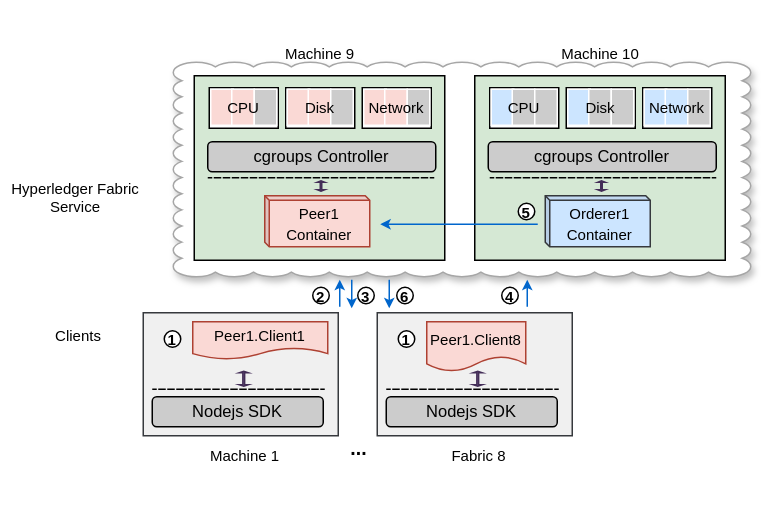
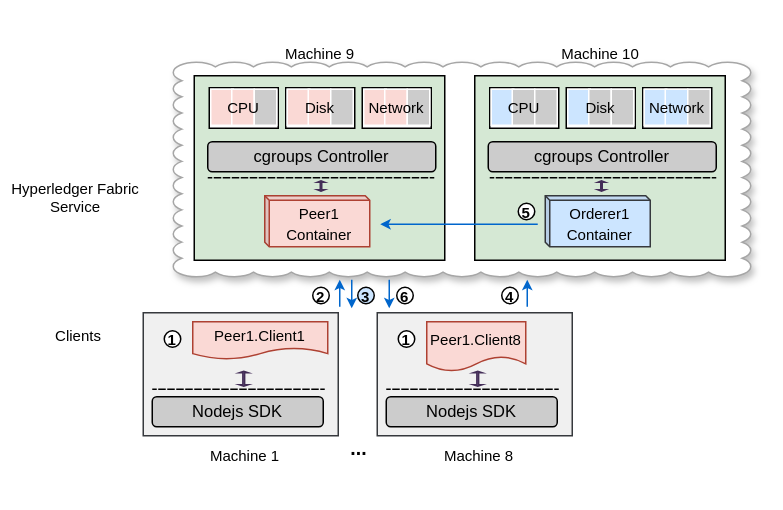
  <mxCell id="0" />
  <mxCell id="1" parent="0" />
  <mxCell id="2" value="" style="whiteSpace=wrap;html=1;shape=mxgraph.basic.cloud_rect;gradientColor=none;strokeColor=#A6A6A6;shadow=1;strokeWidth=1;perimeterSpacing=0;sketch=0;" parent="1" vertex="1"><mxGeometry x="115" y="41" width="385" height="143" as="geometry" /></mxCell>
  <mxCell id="3" value="" style="rounded=0;whiteSpace=wrap;html=1;fillColor=#D5E8D4;" parent="1" vertex="1"><mxGeometry x="316" y="50" width="167" height="123" as="geometry" /></mxCell>
  <mxCell id="4" value="cgroups Controller" style="rounded=1;whiteSpace=wrap;html=1;fillColor=#CCCCCC;strokeColor=#000000;fontSize=11;" parent="1" vertex="1"><mxGeometry x="325" y="94" width="152" height="20" as="geometry" /></mxCell>
  <mxCell id="5" value="" style="html=1;shadow=0;dashed=0;align=center;verticalAlign=middle;shape=mxgraph.arrows2.twoWayArrow;dy=0.8;dx=1.0;fontColor=#ffffff;strokeColor=#432D57;fillColor=#76608a;direction=south;" parent="1" vertex="1"><mxGeometry x="398" y="120" width="5" height="7" as="geometry" /></mxCell>
  <mxCell id="6" value="" style="rounded=0;whiteSpace=wrap;html=1;shadow=0;labelBackgroundColor=none;fontSize=10;fontColor=#000000;strokeColor=#000000;fillColor=#FFFFFF;" parent="1" vertex="1"><mxGeometry x="326" y="58" width="46" height="27" as="geometry" /></mxCell>
  <mxCell id="7" value="" style="rounded=0;whiteSpace=wrap;html=1;shadow=0;fontSize=10;strokeColor=#FFFFFF;fillColor=#cce5ff;imageWidth=21;imageHeight=21;absoluteArcSize=1;" parent="1" vertex="1"><mxGeometry x="327" y="59" width="15" height="24" as="geometry" /></mxCell>
  <mxCell id="8" value="" style="rounded=0;whiteSpace=wrap;html=1;shadow=0;fontSize=10;strokeColor=#FFFFFF;fillColor=#CCCCCC;imageWidth=21;imageHeight=21;absoluteArcSize=1;" parent="1" vertex="1"><mxGeometry x="341" y="59" width="15" height="24" as="geometry" /></mxCell>
  <mxCell id="9" value="" style="rounded=0;whiteSpace=wrap;html=1;shadow=0;fontSize=10;fontColor=#000000;strokeColor=#FFFFFF;fillColor=#CCCCCC;imageWidth=21;imageHeight=21;absoluteArcSize=1;" parent="1" vertex="1"><mxGeometry x="356" y="59" width="15" height="24" as="geometry" /></mxCell>
  <mxCell id="10" value="CPU" style="text;html=1;strokeColor=none;fillColor=none;align=center;verticalAlign=middle;whiteSpace=wrap;rounded=0;fontSize=10;" parent="1" vertex="1"><mxGeometry x="322" y="59" width="54" height="24" as="geometry" /></mxCell>
  <mxCell id="11" value="" style="rounded=0;whiteSpace=wrap;html=1;shadow=0;labelBackgroundColor=none;fontSize=10;fontColor=#000000;strokeColor=#000000;fillColor=#FFFFFF;" parent="1" vertex="1"><mxGeometry x="377" y="58" width="46" height="27" as="geometry" /></mxCell>
  <mxCell id="12" value="" style="rounded=0;whiteSpace=wrap;html=1;shadow=0;fontSize=10;strokeColor=#FFFFFF;fillColor=#cce5ff;imageWidth=21;imageHeight=21;absoluteArcSize=1;" parent="1" vertex="1"><mxGeometry x="378" y="59" width="15" height="24" as="geometry" /></mxCell>
  <mxCell id="13" value="" style="rounded=0;whiteSpace=wrap;html=1;shadow=0;fontSize=10;strokeColor=#FFFFFF;fillColor=#CCCCCC;imageWidth=21;imageHeight=21;absoluteArcSize=1;" parent="1" vertex="1"><mxGeometry x="392" y="59" width="15" height="24" as="geometry" /></mxCell>
  <mxCell id="14" value="" style="rounded=0;whiteSpace=wrap;html=1;shadow=0;fontSize=10;fontColor=#000000;strokeColor=#FFFFFF;fillColor=#CCCCCC;imageWidth=21;imageHeight=21;absoluteArcSize=1;" parent="1" vertex="1"><mxGeometry x="407" y="59" width="15" height="24" as="geometry" /></mxCell>
  <mxCell id="15" value="Disk" style="text;html=1;strokeColor=none;fillColor=none;align=center;verticalAlign=middle;whiteSpace=wrap;rounded=0;fontSize=10;" parent="1" vertex="1"><mxGeometry x="373" y="59" width="54" height="24" as="geometry" /></mxCell>
  <mxCell id="16" value="" style="rounded=0;whiteSpace=wrap;html=1;shadow=0;labelBackgroundColor=none;fontSize=10;fontColor=#000000;strokeColor=#000000;fillColor=#FFFFFF;" parent="1" vertex="1"><mxGeometry x="428" y="58" width="46" height="27" as="geometry" /></mxCell>
  <mxCell id="17" value="" style="rounded=0;whiteSpace=wrap;html=1;shadow=0;fontSize=10;strokeColor=#FFFFFF;fillColor=#cce5ff;imageWidth=21;imageHeight=21;absoluteArcSize=1;" parent="1" vertex="1"><mxGeometry x="429" y="59" width="15" height="24" as="geometry" /></mxCell>
  <mxCell id="18" value="" style="rounded=0;whiteSpace=wrap;html=1;shadow=0;fontSize=10;strokeColor=#FFFFFF;fillColor=#cce5ff;imageWidth=21;imageHeight=21;absoluteArcSize=1;" parent="1" vertex="1"><mxGeometry x="443" y="59" width="15" height="24" as="geometry" /></mxCell>
  <mxCell id="19" value="" style="rounded=0;whiteSpace=wrap;html=1;shadow=0;fontSize=10;fontColor=#000000;strokeColor=#FFFFFF;fillColor=#CCCCCC;imageWidth=21;imageHeight=21;absoluteArcSize=1;" parent="1" vertex="1"><mxGeometry x="458" y="59" width="15" height="24" as="geometry" /></mxCell>
  <mxCell id="20" value="Network" style="text;html=1;strokeColor=none;fillColor=none;align=center;verticalAlign=middle;whiteSpace=wrap;rounded=0;fontSize=10;" parent="1" vertex="1"><mxGeometry x="424" y="59" width="54" height="24" as="geometry" /></mxCell>
  <mxCell id="21" value="&lt;font style=&quot;font-size: 10px;&quot;&gt;Orderer1&lt;br style=&quot;&quot;&gt;Container&lt;/font&gt;" style="shape=cube;whiteSpace=wrap;html=1;boundedLbl=1;backgroundOutline=1;darkOpacity=0.05;darkOpacity2=0.1;shadow=0;strokeColor=#36393d;fillColor=#cce5ff;size=3;fontSize=11;" parent="1" vertex="1"><mxGeometry x="363" y="130" width="70" height="34" as="geometry" /></mxCell>
  <mxCell id="22" value="&lt;font style=&quot;font-size: 10px;&quot;&gt;Machine 10&lt;/font&gt;" style="text;html=1;strokeColor=none;fillColor=none;align=center;verticalAlign=middle;whiteSpace=wrap;rounded=0;fontSize=10;" parent="1" vertex="1"><mxGeometry x="370" y="20" width="60" height="30" as="geometry" /></mxCell>
  <mxCell id="23" value="" style="rounded=0;whiteSpace=wrap;html=1;fillColor=#D5E8D4;" parent="1" vertex="1"><mxGeometry x="129" y="50" width="167" height="123" as="geometry" /></mxCell>
  <mxCell id="24" value="cgroups Controller" style="rounded=1;whiteSpace=wrap;html=1;fillColor=#CCCCCC;strokeColor=#000000;fontSize=11;" parent="1" vertex="1"><mxGeometry x="138" y="94" width="152" height="20" as="geometry" /></mxCell>
  <mxCell id="25" value="" style="endArrow=none;dashed=1;html=1;rounded=0;fontColor=#000000;shape=link;sketch=0;width=0;" parent="1" edge="1"><mxGeometry width="50" height="50" relative="1" as="geometry"><mxPoint x="289" y="118" as="sourcePoint" /><mxPoint x="138" y="118" as="targetPoint" /></mxGeometry></mxCell>
  <mxCell id="26" value="" style="html=1;shadow=0;dashed=0;align=center;verticalAlign=middle;shape=mxgraph.arrows2.twoWayArrow;dy=0.8;dx=1.0;fontColor=#ffffff;strokeColor=#432D57;fillColor=#76608a;direction=south;" parent="1" vertex="1"><mxGeometry x="211" y="120" width="5" height="7" as="geometry" /></mxCell>
  <mxCell id="27" value="" style="rounded=0;whiteSpace=wrap;html=1;shadow=0;labelBackgroundColor=none;fontSize=10;fontColor=#000000;strokeColor=#000000;fillColor=#FFFFFF;" parent="1" vertex="1"><mxGeometry x="139" y="58" width="46" height="27" as="geometry" /></mxCell>
  <mxCell id="28" value="" style="rounded=0;whiteSpace=wrap;html=1;shadow=0;fontSize=10;strokeColor=#FFFFFF;fillColor=#fad9d5;imageWidth=21;imageHeight=21;absoluteArcSize=1;" parent="1" vertex="1"><mxGeometry x="140" y="59" width="15" height="24" as="geometry" /></mxCell>
  <mxCell id="29" value="" style="rounded=0;whiteSpace=wrap;html=1;shadow=0;fontSize=10;strokeColor=#FFFFFF;fillColor=#fad9d5;imageWidth=21;imageHeight=21;absoluteArcSize=1;" parent="1" vertex="1"><mxGeometry x="154" y="59" width="15" height="24" as="geometry" /></mxCell>
  <mxCell id="30" value="" style="rounded=0;whiteSpace=wrap;html=1;shadow=0;fontSize=10;fontColor=#000000;strokeColor=#FFFFFF;fillColor=#CCCCCC;imageWidth=21;imageHeight=21;absoluteArcSize=1;" parent="1" vertex="1"><mxGeometry x="169" y="59" width="15" height="24" as="geometry" /></mxCell>
  <mxCell id="31" value="CPU" style="text;html=1;strokeColor=none;fillColor=none;align=center;verticalAlign=middle;whiteSpace=wrap;rounded=0;fontSize=10;" parent="1" vertex="1"><mxGeometry x="135" y="59" width="54" height="24" as="geometry" /></mxCell>
  <mxCell id="32" value="" style="rounded=0;whiteSpace=wrap;html=1;shadow=0;labelBackgroundColor=none;fontSize=10;fontColor=#000000;strokeColor=#000000;fillColor=#FFFFFF;" parent="1" vertex="1"><mxGeometry x="190" y="58" width="46" height="27" as="geometry" /></mxCell>
  <mxCell id="33" value="" style="rounded=0;whiteSpace=wrap;html=1;shadow=0;fontSize=10;strokeColor=#FFFFFF;fillColor=#fad9d5;imageWidth=21;imageHeight=21;absoluteArcSize=1;" parent="1" vertex="1"><mxGeometry x="191" y="59" width="15" height="24" as="geometry" /></mxCell>
  <mxCell id="34" value="" style="rounded=0;whiteSpace=wrap;html=1;shadow=0;fontSize=10;strokeColor=#FFFFFF;fillColor=#fad9d5;imageWidth=21;imageHeight=21;absoluteArcSize=1;" parent="1" vertex="1"><mxGeometry x="205" y="59" width="15" height="24" as="geometry" /></mxCell>
  <mxCell id="35" value="" style="rounded=0;whiteSpace=wrap;html=1;shadow=0;fontSize=10;fontColor=#000000;strokeColor=#FFFFFF;fillColor=#CCCCCC;imageWidth=21;imageHeight=21;absoluteArcSize=1;" parent="1" vertex="1"><mxGeometry x="220" y="59" width="15" height="24" as="geometry" /></mxCell>
  <mxCell id="36" value="Disk" style="text;html=1;strokeColor=none;fillColor=none;align=center;verticalAlign=middle;whiteSpace=wrap;rounded=0;fontSize=10;" parent="1" vertex="1"><mxGeometry x="186" y="59" width="54" height="24" as="geometry" /></mxCell>
  <mxCell id="37" value="" style="rounded=0;whiteSpace=wrap;html=1;shadow=0;labelBackgroundColor=none;fontSize=10;fontColor=#000000;strokeColor=#000000;fillColor=#FFFFFF;" parent="1" vertex="1"><mxGeometry x="241" y="58" width="46" height="27" as="geometry" /></mxCell>
  <mxCell id="38" value="" style="rounded=0;whiteSpace=wrap;html=1;shadow=0;fontSize=10;strokeColor=#FFFFFF;fillColor=#fad9d5;imageWidth=21;imageHeight=21;absoluteArcSize=1;" parent="1" vertex="1"><mxGeometry x="242" y="59" width="15" height="24" as="geometry" /></mxCell>
  <mxCell id="39" value="" style="rounded=0;whiteSpace=wrap;html=1;shadow=0;fontSize=10;strokeColor=#FFFFFF;fillColor=#fad9d5;imageWidth=21;imageHeight=21;absoluteArcSize=1;" parent="1" vertex="1"><mxGeometry x="256" y="59" width="15" height="24" as="geometry" /></mxCell>
  <mxCell id="40" value="" style="rounded=0;whiteSpace=wrap;html=1;shadow=0;fontSize=10;fontColor=#000000;strokeColor=#FFFFFF;fillColor=#CCCCCC;imageWidth=21;imageHeight=21;absoluteArcSize=1;" parent="1" vertex="1"><mxGeometry x="271" y="59" width="15" height="24" as="geometry" /></mxCell>
  <mxCell id="41" value="Network" style="text;html=1;strokeColor=none;fillColor=none;align=center;verticalAlign=middle;whiteSpace=wrap;rounded=0;fontSize=10;" parent="1" vertex="1"><mxGeometry x="237" y="59" width="54" height="24" as="geometry" /></mxCell>
  <mxCell id="42" value="&lt;font style=&quot;font-size: 10px;&quot;&gt;Peer1&lt;br style=&quot;&quot;&gt;Container&lt;/font&gt;" style="shape=cube;whiteSpace=wrap;html=1;boundedLbl=1;backgroundOutline=1;darkOpacity=0.05;darkOpacity2=0.1;shadow=0;size=3;fontSize=11;fillColor=#fad9d5;strokeColor=#ae4132;" parent="1" vertex="1"><mxGeometry x="176" y="130" width="70" height="34" as="geometry" /></mxCell>
  <mxCell id="43" value="&lt;font style=&quot;font-size: 10px;&quot;&gt;Machine 9&lt;/font&gt;" style="text;html=1;strokeColor=none;fillColor=none;align=center;verticalAlign=middle;whiteSpace=wrap;rounded=0;fontSize=10;" parent="1" vertex="1"><mxGeometry x="183" y="20" width="60" height="30" as="geometry" /></mxCell>
  <mxCell id="44" value="" style="endArrow=classic;html=1;rounded=0;fontSize=10;strokeColor=#0066CC;endSize=4;startSize=4;jumpSize=6;" parent="1" edge="1"><mxGeometry width="50" height="50" relative="1" as="geometry"><mxPoint x="358" y="149" as="sourcePoint" /><mxPoint x="253" y="149" as="targetPoint" /></mxGeometry></mxCell>
  <mxCell id="45" value="5" style="ellipse;whiteSpace=wrap;html=1;aspect=fixed;fontSize=10;strokeColor=#000000;fillColor=#FFFFFF;fontStyle=1" parent="1" vertex="1"><mxGeometry x="345" y="135" width="11" height="11" as="geometry" /></mxCell>
  <mxCell id="46" value="&lt;font style=&quot;font-size: 10px;&quot;&gt;Hyperledger&amp;nbsp;Fabric&lt;br&gt;Service&lt;br&gt;&lt;/font&gt;" style="text;html=1;strokeColor=none;fillColor=none;align=center;verticalAlign=middle;whiteSpace=wrap;rounded=0;fontSize=8;" parent="1" vertex="1"><mxGeometry x="20" y="116" width="60" height="30" as="geometry" /></mxCell>
  <mxCell id="47" value="" style="rounded=0;whiteSpace=wrap;html=1;fillColor=#F0F0F0;strokeColor=#36393d;" parent="1" vertex="1"><mxGeometry x="251" y="208" width="130" height="82" as="geometry" /></mxCell>
  <mxCell id="48" value="Nodejs SDK" style="rounded=1;whiteSpace=wrap;html=1;fontSize=11;fillColor=#CCCCCC;strokeColor=#000000;" parent="1" vertex="1"><mxGeometry x="257" y="264" width="114" height="20" as="geometry" /></mxCell>
  <mxCell id="49" value="" style="endArrow=none;dashed=1;html=1;rounded=0;fontColor=#000000;shape=link;sketch=0;width=0;" parent="1" edge="1"><mxGeometry width="50" height="50" relative="1" as="geometry"><mxPoint x="372" y="259" as="sourcePoint" /><mxPoint x="257" y="259" as="targetPoint" /></mxGeometry></mxCell>
  <mxCell id="50" value="" style="html=1;shadow=0;dashed=0;align=center;verticalAlign=middle;shape=mxgraph.arrows2.twoWayArrow;dy=0.8;dx=1.0;fontColor=#ffffff;strokeColor=#432D57;fillColor=#76608a;direction=south;" parent="1" vertex="1"><mxGeometry x="315" y="247" width="6" height="10" as="geometry" /></mxCell>
  <mxCell id="51" value="&lt;font style=&quot;font-size: 10px;&quot;&gt;Peer1.Client8&lt;/font&gt;" style="shape=document;whiteSpace=wrap;html=1;boundedLbl=1;fillColor=#fad9d5;strokeColor=#ae4132;" parent="1" vertex="1"><mxGeometry x="284" y="214" width="66" height="33" as="geometry" /></mxCell>
- <mxCell id="52" value="&lt;font style=&quot;font-size: 10px;&quot;&gt;Fabric 8&lt;/font&gt;" style="text;html=1;strokeColor=none;fillColor=none;align=center;verticalAlign=middle;whiteSpace=wrap;rounded=0;fontSize=10;" parent="1" vertex="1"><mxGeometry x="289" y="288" width="60" height="30" as="geometry" /></mxCell>
+ <mxCell id="52" value="&lt;font style=&quot;font-size: 10px;&quot;&gt;Machine 8&lt;/font&gt;" style="text;html=1;strokeColor=none;fillColor=none;align=center;verticalAlign=middle;whiteSpace=wrap;rounded=0;fontSize=10;" parent="1" vertex="1"><mxGeometry x="289" y="288" width="60" height="30" as="geometry" /></mxCell>
  <mxCell id="53" value="1" style="ellipse;whiteSpace=wrap;html=1;aspect=fixed;fontSize=10;strokeColor=#000000;fillColor=#FFFFFF;fontStyle=1" parent="1" vertex="1"><mxGeometry x="265" y="220" width="11" height="11" as="geometry" /></mxCell>
  <mxCell id="54" value="" style="rounded=0;whiteSpace=wrap;html=1;fillColor=#F0F0F0;strokeColor=#36393d;" parent="1" vertex="1"><mxGeometry x="95" y="208" width="130" height="82" as="geometry" /></mxCell>
  <mxCell id="55" value="Nodejs SDK" style="rounded=1;whiteSpace=wrap;html=1;fontSize=11;fillColor=#CCCCCC;strokeColor=#000000;" parent="1" vertex="1"><mxGeometry x="101" y="264" width="114" height="20" as="geometry" /></mxCell>
  <mxCell id="56" value="" style="endArrow=none;dashed=1;html=1;rounded=0;fontColor=#000000;shape=link;sketch=0;width=0;" parent="1" edge="1"><mxGeometry width="50" height="50" relative="1" as="geometry"><mxPoint x="216" y="259" as="sourcePoint" /><mxPoint x="101" y="259" as="targetPoint" /></mxGeometry></mxCell>
  <mxCell id="57" value="" style="html=1;shadow=0;dashed=0;align=center;verticalAlign=middle;shape=mxgraph.arrows2.twoWayArrow;dy=0.8;dx=1.0;fontColor=#ffffff;strokeColor=#432D57;fillColor=#76608a;direction=south;" parent="1" vertex="1"><mxGeometry x="159" y="247" width="6" height="10" as="geometry" /></mxCell>
  <mxCell id="58" value="&lt;font style=&quot;font-size: 10px;&quot;&gt;Peer1.Client1&lt;/font&gt;" style="shape=document;whiteSpace=wrap;html=1;boundedLbl=1;fillColor=#fad9d5;strokeColor=#ae4132;" parent="1" vertex="1"><mxGeometry x="128" y="214" width="90" height="25" as="geometry" /></mxCell>
  <mxCell id="59" value="&lt;font style=&quot;font-size: 10px;&quot;&gt;Machine 1&lt;/font&gt;" style="text;html=1;strokeColor=none;fillColor=none;align=center;verticalAlign=middle;whiteSpace=wrap;rounded=0;fontSize=10;" parent="1" vertex="1"><mxGeometry x="133" y="288" width="60" height="30" as="geometry" /></mxCell>
  <mxCell id="60" value="1" style="ellipse;whiteSpace=wrap;html=1;aspect=fixed;fontSize=10;strokeColor=#000000;fillColor=#FFFFFF;fontStyle=1" parent="1" vertex="1"><mxGeometry x="109" y="220" width="11" height="11" as="geometry" /></mxCell>
  <mxCell id="61" value="&lt;b&gt;&lt;font style=&quot;font-size: 13px;&quot;&gt;...&lt;/font&gt;&lt;/b&gt;" style="text;html=1;strokeColor=none;fillColor=none;align=center;verticalAlign=middle;whiteSpace=wrap;rounded=0;fontSize=10;" parent="1" vertex="1"><mxGeometry x="209" y="283" width="60" height="30" as="geometry" /></mxCell>
  <mxCell id="62" value="&lt;span style=&quot;font-size: 10px;&quot;&gt;Clients&lt;/span&gt;" style="text;html=1;strokeColor=none;fillColor=none;align=center;verticalAlign=middle;whiteSpace=wrap;rounded=0;fontSize=8;" parent="1" vertex="1"><mxGeometry x="22" y="208" width="60" height="30" as="geometry" /></mxCell>
  <mxCell id="63" value="" style="endArrow=classic;html=1;rounded=0;fontSize=10;strokeColor=#0066CC;endSize=4;startSize=4;" parent="1" edge="1"><mxGeometry width="50" height="50" relative="1" as="geometry"><mxPoint x="351" y="204" as="sourcePoint" /><mxPoint x="351" y="186" as="targetPoint" /></mxGeometry></mxCell>
  <mxCell id="64" value="4" style="ellipse;whiteSpace=wrap;html=1;aspect=fixed;fontSize=10;strokeColor=#000000;fillColor=#FFFFFF;fontStyle=1" parent="1" vertex="1"><mxGeometry x="334" y="191" width="11" height="11" as="geometry" /></mxCell>
  <mxCell id="65" value="" style="endArrow=classic;html=1;rounded=0;fontSize=10;strokeColor=#0066CC;endSize=4;startSize=4;" parent="1" edge="1"><mxGeometry width="50" height="50" relative="1" as="geometry"><mxPoint x="226" y="204" as="sourcePoint" /><mxPoint x="226" y="186" as="targetPoint" /></mxGeometry></mxCell>
  <mxCell id="66" value="" style="endArrow=classic;html=1;rounded=0;fontSize=10;strokeColor=#0066CC;endSize=4;startSize=4;jumpSize=6;" parent="1" edge="1"><mxGeometry width="50" height="50" relative="1" as="geometry"><mxPoint x="234" y="186" as="sourcePoint" /><mxPoint x="234" y="205" as="targetPoint" /></mxGeometry></mxCell>
  <mxCell id="67" value="" style="endArrow=classic;html=1;rounded=0;fontSize=10;strokeColor=#0066CC;endSize=4;startSize=4;jumpSize=6;" parent="1" edge="1"><mxGeometry width="50" height="50" relative="1" as="geometry"><mxPoint x="259" y="186" as="sourcePoint" /><mxPoint x="259" y="205" as="targetPoint" /></mxGeometry></mxCell>
  <mxCell id="68" value="2" style="ellipse;whiteSpace=wrap;html=1;aspect=fixed;fontSize=10;strokeColor=#000000;fillColor=#FFFFFF;fontStyle=1" parent="1" vertex="1"><mxGeometry x="208" y="191" width="11" height="11" as="geometry" /></mxCell>
- <mxCell id="69" value="3" style="ellipse;whiteSpace=wrap;html=1;aspect=fixed;fontSize=10;strokeColor=#000000;fillColor=#FFFFFF;fontStyle=1" parent="1" vertex="1"><mxGeometry x="238" y="191" width="11" height="11" as="geometry" /></mxCell>
+ <mxCell id="69" value="3" style="ellipse;whiteSpace=wrap;html=1;aspect=fixed;fontSize=10;strokeColor=#000000;fillColor=#cce5ff;fontStyle=1;" parent="1" vertex="1"><mxGeometry x="238" y="191" width="11" height="11" as="geometry" /></mxCell>
  <mxCell id="70" value="6" style="ellipse;whiteSpace=wrap;html=1;aspect=fixed;fontSize=10;strokeColor=#000000;fillColor=#FFFFFF;fontStyle=1" parent="1" vertex="1"><mxGeometry x="264" y="191" width="11" height="11" as="geometry" /></mxCell>
  <mxCell id="71" value="" style="endArrow=none;dashed=1;html=1;rounded=0;fontColor=#000000;shape=link;sketch=0;width=0;" parent="1" edge="1"><mxGeometry width="50" height="50" relative="1" as="geometry"><mxPoint x="477" y="118" as="sourcePoint" /><mxPoint x="326" y="118" as="targetPoint" /></mxGeometry></mxCell>
